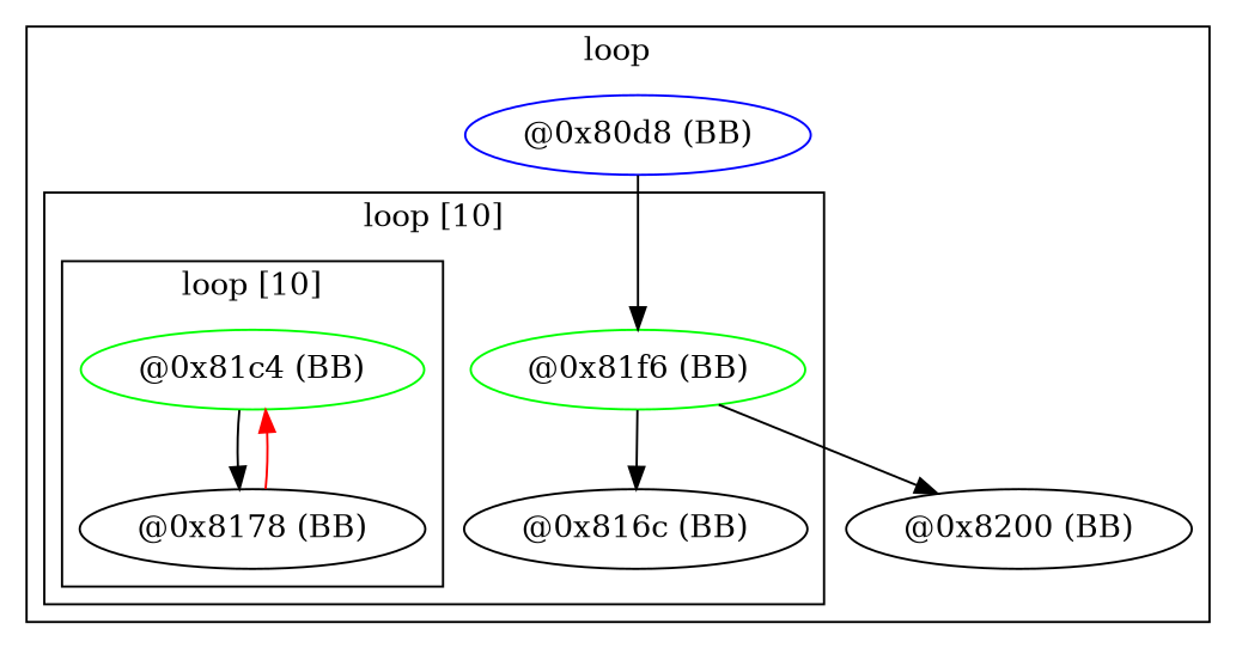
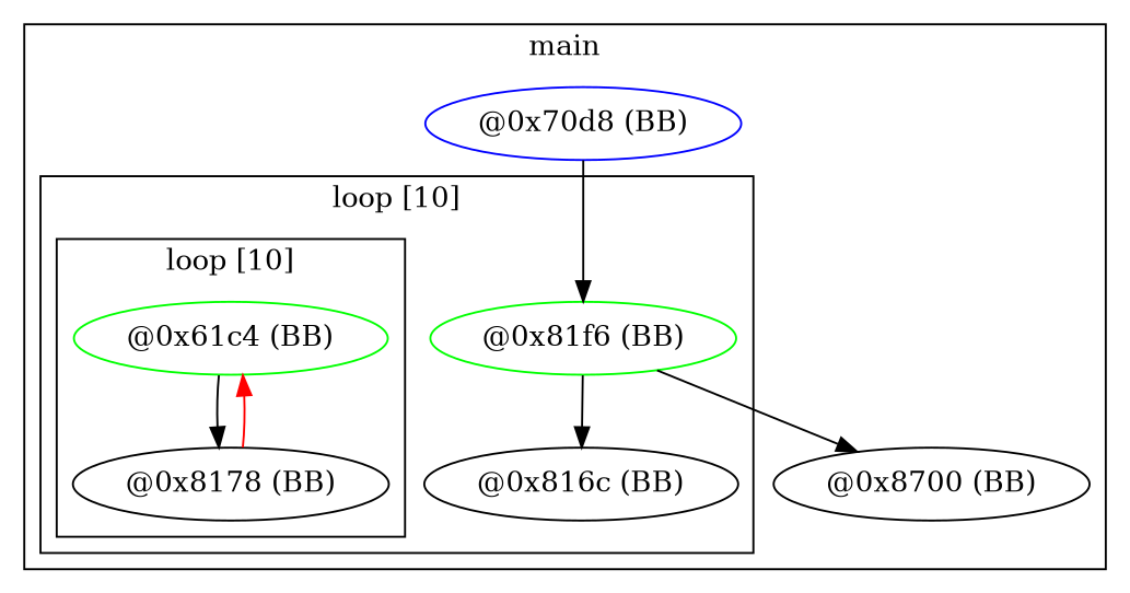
  digraph {
-   n1 [color=green label="@0x81c4 (BB)"]
+   n1 [color=green label="@0x61c4 (BB)"]
    n2 [label="@0x8178 (BB)"]
    n3 [color=green label="@0x81f6 (BB)"]
    n4 [label="@0x816c (BB)"]
-   n5 [color=blue label="@0x80d8 (BB)"]
-   n6 [label="@0x8200 (BB)"]
+   n5 [color=blue label="@0x70d8 (BB)"]
+   n6 [label="@0x8700 (BB)"]
    subgraph cluster_1 {
-     label=loop
+     label=main
      n5
      n6
      subgraph cluster_2 {
        label="loop [10]"
        n3
        n4
        subgraph cluster_3 {
          label="loop [10]"
          n1
          n2
        }
      }
    }
    n1 -> n2
    n2 -> n1 [color=red]
    n3 -> n4
    n3 -> n6
    n5 -> n3
  }
